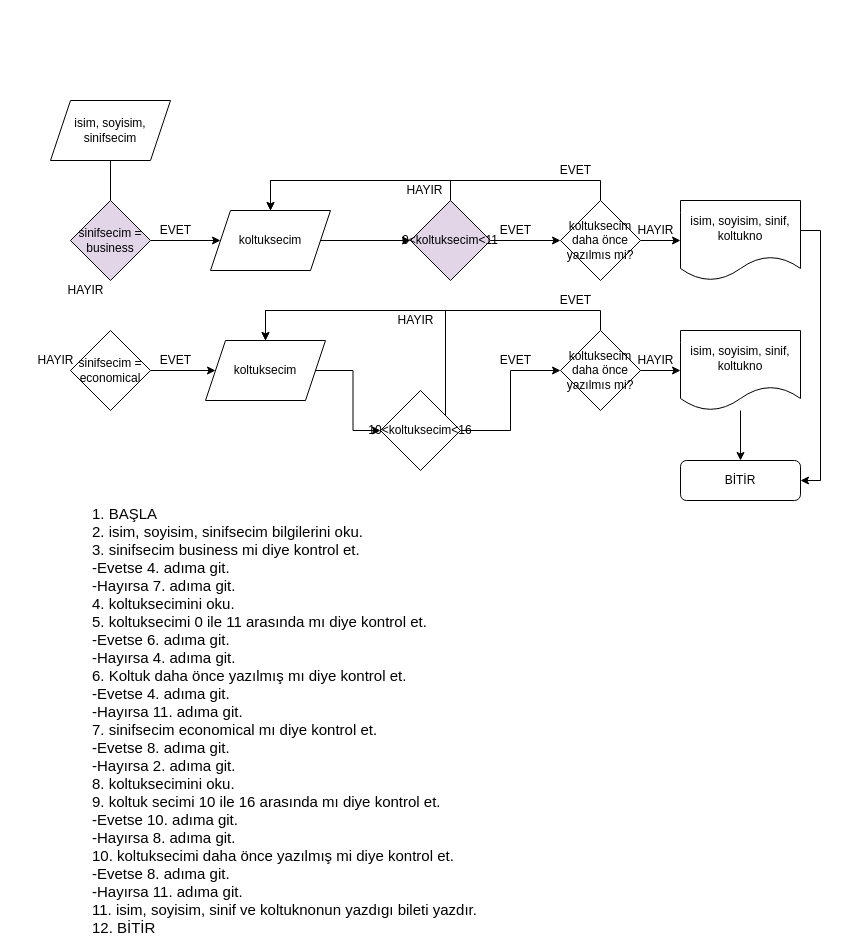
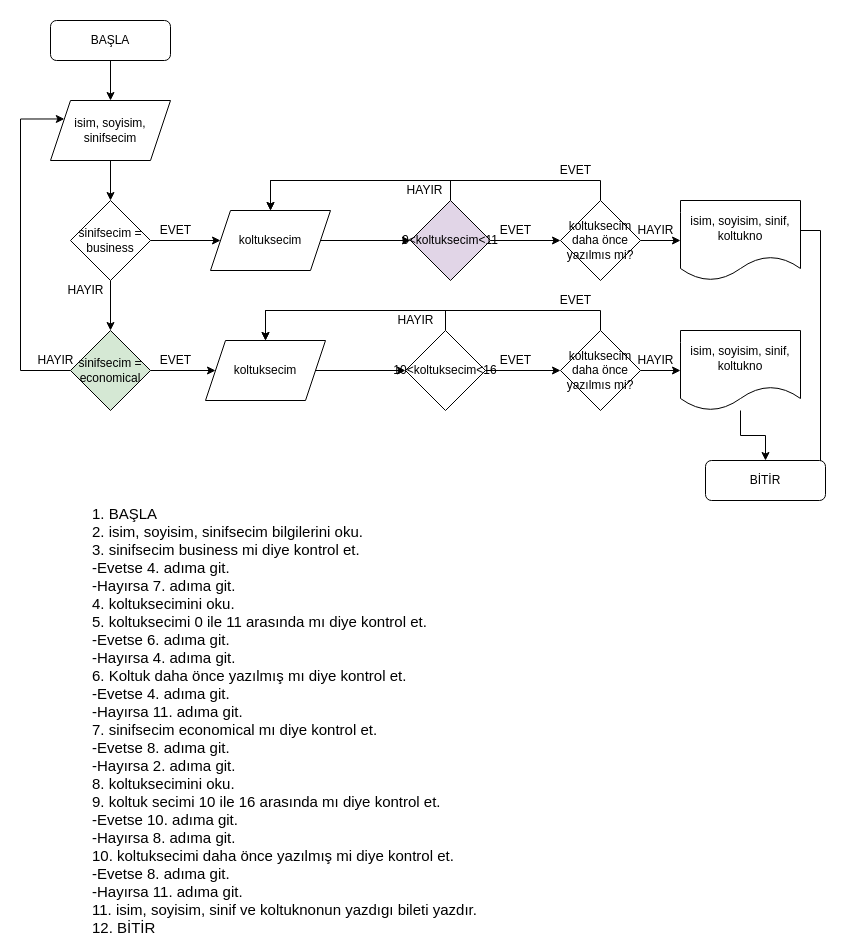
  <mxCell id="0" />
  <mxCell id="1" parent="0" />
- <mxCell id="4" value="" style="edgeStyle=orthogonalEdgeStyle;rounded=0;orthogonalLoop=1;jettySize=auto;html=1;endArrow=none;" edge="1" parent="1" source="5" target="8"><mxGeometry relative="1" as="geometry" /></mxCell>
+ <mxCell id="2" value="" style="edgeStyle=orthogonalEdgeStyle;rounded=0;orthogonalLoop=1;jettySize=auto;html=1;" edge="1" parent="1" source="3" target="5"><mxGeometry relative="1" as="geometry" /></mxCell>
+ <mxCell id="3" value="BAŞLA" style="rounded=1;whiteSpace=wrap;html=1;" vertex="1" parent="1"><mxGeometry x="50" y="20" width="120" height="40" as="geometry" /></mxCell>
+ <mxCell id="4" value="" style="edgeStyle=orthogonalEdgeStyle;rounded=0;orthogonalLoop=1;jettySize=auto;html=1;" edge="1" parent="1" source="5" target="8"><mxGeometry relative="1" as="geometry" /></mxCell>
  <mxCell id="5" value="isim, soyisim, sinifsecim" style="shape=parallelogram;perimeter=parallelogramPerimeter;whiteSpace=wrap;html=1;fixedSize=1;" vertex="1" parent="1"><mxGeometry x="50" y="100" width="120" height="60" as="geometry" /></mxCell>
+ <mxCell id="6" value="" style="edgeStyle=orthogonalEdgeStyle;rounded=0;orthogonalLoop=1;jettySize=auto;html=1;" edge="1" parent="1" source="8" target="11"><mxGeometry relative="1" as="geometry" /></mxCell>
  <mxCell id="7" value="" style="edgeStyle=orthogonalEdgeStyle;rounded=0;orthogonalLoop=1;jettySize=auto;html=1;" edge="1" parent="1" source="8" target="13"><mxGeometry relative="1" as="geometry" /></mxCell>
- <mxCell id="8" value="sinifsecim = business" style="rhombus;whiteSpace=wrap;html=1;fillColor=#e1d5e7;" vertex="1" parent="1"><mxGeometry x="70" y="200" width="80" height="80" as="geometry" /></mxCell>
+ <mxCell id="8" value="sinifsecim = business" style="rhombus;whiteSpace=wrap;html=1;" vertex="1" parent="1"><mxGeometry x="70" y="200" width="80" height="80" as="geometry" /></mxCell>
  <mxCell id="9" value="" style="edgeStyle=orthogonalEdgeStyle;rounded=0;orthogonalLoop=1;jettySize=auto;html=1;" edge="1" parent="1" source="11" target="20"><mxGeometry relative="1" as="geometry" /></mxCell>
- <mxCell id="11" value="sinifsecim = economical" style="rhombus;whiteSpace=wrap;html=1;" vertex="1" parent="1"><mxGeometry x="70" y="330" width="80" height="80" as="geometry" /></mxCell>
+ <mxCell id="10" style="edgeStyle=orthogonalEdgeStyle;rounded=0;orthogonalLoop=1;jettySize=auto;html=1;entryX=0;entryY=0.25;entryDx=0;entryDy=0;" edge="1" parent="1" source="11" target="5"><mxGeometry relative="1" as="geometry"><Array as="points"><mxPoint x="20" y="370" /><mxPoint x="20" y="119" /></Array></mxGeometry></mxCell>
+ <mxCell id="11" value="sinifsecim = economical" style="rhombus;whiteSpace=wrap;html=1;fillColor=#d5e8d4;" vertex="1" parent="1"><mxGeometry x="70" y="330" width="80" height="80" as="geometry" /></mxCell>
  <mxCell id="12" value="" style="edgeStyle=orthogonalEdgeStyle;rounded=0;orthogonalLoop=1;jettySize=auto;html=1;" edge="1" parent="1" source="13" target="16"><mxGeometry relative="1" as="geometry" /></mxCell>
  <mxCell id="13" value="koltuksecim" style="shape=parallelogram;perimeter=parallelogramPerimeter;whiteSpace=wrap;html=1;fixedSize=1;" vertex="1" parent="1"><mxGeometry x="210" y="210" width="120" height="60" as="geometry" /></mxCell>
  <mxCell id="14" value="" style="edgeStyle=orthogonalEdgeStyle;rounded=0;orthogonalLoop=1;jettySize=auto;html=1;" edge="1" parent="1" source="16" target="28"><mxGeometry relative="1" as="geometry" /></mxCell>
  <mxCell id="15" style="edgeStyle=orthogonalEdgeStyle;rounded=0;orthogonalLoop=1;jettySize=auto;html=1;entryX=0.5;entryY=0;entryDx=0;entryDy=0;" edge="1" parent="1" source="16" target="13"><mxGeometry relative="1" as="geometry"><Array as="points"><mxPoint x="450" y="180" /><mxPoint x="270" y="180" /></Array></mxGeometry></mxCell>
  <mxCell id="16" value="0&amp;lt;koltuksecim&amp;lt;11" style="rhombus;whiteSpace=wrap;html=1;fillColor=#e1d5e7;" vertex="1" parent="1"><mxGeometry x="410" y="200" width="80" height="80" as="geometry" /></mxCell>
  <mxCell id="17" style="edgeStyle=orthogonalEdgeStyle;rounded=0;orthogonalLoop=1;jettySize=auto;html=1;entryX=1;entryY=0.5;entryDx=0;entryDy=0;" edge="1" parent="1" source="18" target="32"><mxGeometry relative="1" as="geometry"><Array as="points"><mxPoint x="820" y="230" /><mxPoint x="820" y="480" /></Array></mxGeometry></mxCell>
  <mxCell id="18" value="isim, soyisim, sinif, koltukno" style="shape=document;whiteSpace=wrap;html=1;boundedLbl=1;" vertex="1" parent="1"><mxGeometry x="680" y="200" width="120" height="80" as="geometry" /></mxCell>
  <mxCell id="19" value="" style="edgeStyle=orthogonalEdgeStyle;rounded=0;orthogonalLoop=1;jettySize=auto;html=1;" edge="1" parent="1" source="20" target="23"><mxGeometry relative="1" as="geometry" /></mxCell>
  <mxCell id="20" value="koltuksecim" style="shape=parallelogram;perimeter=parallelogramPerimeter;whiteSpace=wrap;html=1;fixedSize=1;" vertex="1" parent="1"><mxGeometry x="205" y="340" width="120" height="60" as="geometry" /></mxCell>
  <mxCell id="21" value="" style="edgeStyle=orthogonalEdgeStyle;rounded=0;orthogonalLoop=1;jettySize=auto;html=1;" edge="1" parent="1" source="23" target="31"><mxGeometry relative="1" as="geometry" /></mxCell>
  <mxCell id="22" style="edgeStyle=orthogonalEdgeStyle;rounded=0;orthogonalLoop=1;jettySize=auto;html=1;entryX=0.5;entryY=0;entryDx=0;entryDy=0;" edge="1" parent="1" source="23" target="20"><mxGeometry relative="1" as="geometry"><Array as="points"><mxPoint x="445" y="310" /><mxPoint x="265" y="310" /></Array></mxGeometry></mxCell>
- <mxCell id="23" value="10&amp;lt;koltuksecim&amp;lt;16" style="rhombus;whiteSpace=wrap;html=1;" vertex="1" parent="1"><mxGeometry x="380" y="390" width="80" height="80" as="geometry" /></mxCell>
+ <mxCell id="23" value="10&amp;lt;koltuksecim&amp;lt;16" style="rhombus;whiteSpace=wrap;html=1;" vertex="1" parent="1"><mxGeometry x="405" y="330" width="80" height="80" as="geometry" /></mxCell>
  <mxCell id="24" value="" style="edgeStyle=orthogonalEdgeStyle;rounded=0;orthogonalLoop=1;jettySize=auto;html=1;" edge="1" parent="1" source="25" target="32"><mxGeometry relative="1" as="geometry" /></mxCell>
  <mxCell id="25" value="&lt;span&gt;isim, soyisim, sinif, koltukno&lt;/span&gt;" style="shape=document;whiteSpace=wrap;html=1;boundedLbl=1;" vertex="1" parent="1"><mxGeometry x="680" y="330" width="120" height="80" as="geometry" /></mxCell>
  <mxCell id="26" value="" style="edgeStyle=orthogonalEdgeStyle;rounded=0;orthogonalLoop=1;jettySize=auto;html=1;" edge="1" parent="1" source="28" target="18"><mxGeometry relative="1" as="geometry" /></mxCell>
  <mxCell id="27" style="edgeStyle=orthogonalEdgeStyle;rounded=0;orthogonalLoop=1;jettySize=auto;html=1;entryX=0.5;entryY=0;entryDx=0;entryDy=0;" edge="1" parent="1" source="28" target="13"><mxGeometry relative="1" as="geometry"><Array as="points"><mxPoint x="600" y="180" /><mxPoint x="270" y="180" /></Array></mxGeometry></mxCell>
  <mxCell id="28" value="koltuksecim daha önce yazılmıs mi?" style="rhombus;whiteSpace=wrap;html=1;" vertex="1" parent="1"><mxGeometry x="560" y="200" width="80" height="80" as="geometry" /></mxCell>
  <mxCell id="29" value="" style="edgeStyle=orthogonalEdgeStyle;rounded=0;orthogonalLoop=1;jettySize=auto;html=1;" edge="1" parent="1" source="31" target="25"><mxGeometry relative="1" as="geometry" /></mxCell>
  <mxCell id="30" style="edgeStyle=orthogonalEdgeStyle;rounded=0;orthogonalLoop=1;jettySize=auto;html=1;entryX=0.5;entryY=0;entryDx=0;entryDy=0;" edge="1" parent="1" source="31" target="20"><mxGeometry relative="1" as="geometry"><Array as="points"><mxPoint x="600" y="310" /><mxPoint x="265" y="310" /></Array></mxGeometry></mxCell>
  <mxCell id="31" value="koltuksecim daha önce yazılmıs mi?" style="rhombus;whiteSpace=wrap;html=1;" vertex="1" parent="1"><mxGeometry x="560" y="330" width="80" height="80" as="geometry" /></mxCell>
- <mxCell id="32" value="BİTİR" style="rounded=1;whiteSpace=wrap;html=1;" vertex="1" parent="1"><mxGeometry x="680" y="460" width="120" height="40" as="geometry" /></mxCell>
+ <mxCell id="32" value="BİTİR" style="rounded=1;whiteSpace=wrap;html=1;" vertex="1" parent="1"><mxGeometry x="705" y="460" width="120" height="40" as="geometry" /></mxCell>
  <mxCell id="33" value="EVET" style="text;html=1;align=center;verticalAlign=middle;resizable=0;points=[];autosize=1;strokeColor=none;fillColor=none;" vertex="1" parent="1"><mxGeometry x="150" y="220" width="50" height="20" as="geometry" /></mxCell>
  <mxCell id="34" value="EVET" style="text;html=1;align=center;verticalAlign=middle;resizable=0;points=[];autosize=1;strokeColor=none;fillColor=none;" vertex="1" parent="1"><mxGeometry x="490" y="220" width="50" height="20" as="geometry" /></mxCell>
  <mxCell id="35" value="EVET" style="text;html=1;align=center;verticalAlign=middle;resizable=0;points=[];autosize=1;strokeColor=none;fillColor=none;" vertex="1" parent="1"><mxGeometry x="550" y="160" width="50" height="20" as="geometry" /></mxCell>
  <mxCell id="36" value="EVET" style="text;html=1;align=center;verticalAlign=middle;resizable=0;points=[];autosize=1;strokeColor=none;fillColor=none;" vertex="1" parent="1"><mxGeometry x="150" y="350" width="50" height="20" as="geometry" /></mxCell>
  <mxCell id="37" value="EVET" style="text;html=1;align=center;verticalAlign=middle;resizable=0;points=[];autosize=1;strokeColor=none;fillColor=none;" vertex="1" parent="1"><mxGeometry x="490" y="350" width="50" height="20" as="geometry" /></mxCell>
  <mxCell id="38" value="EVET" style="text;html=1;align=center;verticalAlign=middle;resizable=0;points=[];autosize=1;strokeColor=none;fillColor=none;" vertex="1" parent="1"><mxGeometry x="550" y="290" width="50" height="20" as="geometry" /></mxCell>
  <mxCell id="39" value="HAYIR" style="text;html=1;align=center;verticalAlign=middle;resizable=0;points=[];autosize=1;strokeColor=none;fillColor=none;" vertex="1" parent="1"><mxGeometry x="30" y="350" width="50" height="20" as="geometry" /></mxCell>
  <mxCell id="40" value="HAYIR" style="text;html=1;align=center;verticalAlign=middle;resizable=0;points=[];autosize=1;strokeColor=none;fillColor=none;" vertex="1" parent="1"><mxGeometry x="60" y="280" width="50" height="20" as="geometry" /></mxCell>
  <mxCell id="41" value="HAYIR" style="text;html=1;align=center;verticalAlign=middle;resizable=0;points=[];autosize=1;strokeColor=none;fillColor=none;" vertex="1" parent="1"><mxGeometry x="390" y="310" width="50" height="20" as="geometry" /></mxCell>
  <mxCell id="42" value="HAYIR" style="text;html=1;align=center;verticalAlign=middle;resizable=0;points=[];autosize=1;strokeColor=none;fillColor=none;" vertex="1" parent="1"><mxGeometry x="399" y="180" width="50" height="20" as="geometry" /></mxCell>
  <mxCell id="43" value="HAYIR" style="text;html=1;align=center;verticalAlign=middle;resizable=0;points=[];autosize=1;strokeColor=none;fillColor=none;" vertex="1" parent="1"><mxGeometry x="630" y="350" width="50" height="20" as="geometry" /></mxCell>
  <mxCell id="44" value="HAYIR" style="text;html=1;align=center;verticalAlign=middle;resizable=0;points=[];autosize=1;strokeColor=none;fillColor=none;" vertex="1" parent="1"><mxGeometry x="630" y="220" width="50" height="20" as="geometry" /></mxCell>
  <mxCell id="45" value="&lt;div style=&quot;font-size: 15px&quot;&gt;&lt;font style=&quot;font-size: 15px&quot;&gt;1. BAŞLA&lt;/font&gt;&lt;/div&gt;&lt;div style=&quot;font-size: 15px&quot;&gt;&lt;span&gt;&lt;font style=&quot;font-size: 15px&quot;&gt;2. isim, soyisim, sinifsecim bilgilerini oku.&lt;/font&gt;&lt;/span&gt;&lt;/div&gt;&lt;div style=&quot;font-size: 15px&quot;&gt;&lt;span&gt;&lt;font style=&quot;font-size: 15px&quot;&gt;3. sinifsecim business mi diye kontrol et.&lt;/font&gt;&lt;/span&gt;&lt;/div&gt;&lt;div style=&quot;font-size: 15px&quot;&gt;&lt;font style=&quot;font-size: 15px&quot;&gt;-Evetse 4. adıma git.&lt;/font&gt;&lt;/div&gt;&lt;div style=&quot;font-size: 15px&quot;&gt;&lt;font style=&quot;font-size: 15px&quot;&gt;-Hayırsa 7. adıma git.&lt;/font&gt;&lt;/div&gt;&lt;div style=&quot;font-size: 15px&quot;&gt;&lt;font style=&quot;font-size: 15px&quot;&gt;4. koltuksecimini oku.&lt;/font&gt;&lt;/div&gt;&lt;div style=&quot;font-size: 15px&quot;&gt;&lt;font style=&quot;font-size: 15px&quot;&gt;5. koltuksecimi 0 ile 11 arasında mı diye kontrol et.&lt;/font&gt;&lt;/div&gt;&lt;div style=&quot;font-size: 15px&quot;&gt;&lt;font style=&quot;font-size: 15px&quot;&gt;-Evetse 6. adıma git.&lt;/font&gt;&lt;/div&gt;&lt;div style=&quot;font-size: 15px&quot;&gt;&lt;font style=&quot;font-size: 15px&quot;&gt;-Hayırsa 4. adıma git.&lt;/font&gt;&lt;/div&gt;&lt;div style=&quot;font-size: 15px&quot;&gt;&lt;font style=&quot;font-size: 15px&quot;&gt;6. Koltuk daha önce yazılmış mı diye kontrol et.&lt;/font&gt;&lt;/div&gt;&lt;div style=&quot;font-size: 15px&quot;&gt;&lt;font style=&quot;font-size: 15px&quot;&gt;-Evetse 4. adıma git.&lt;/font&gt;&lt;/div&gt;&lt;div style=&quot;font-size: 15px&quot;&gt;&lt;font style=&quot;font-size: 15px&quot;&gt;-Hayırsa 11. adıma git.&lt;/font&gt;&lt;/div&gt;&lt;div style=&quot;font-size: 15px&quot;&gt;&lt;font style=&quot;font-size: 15px&quot;&gt;7. sinifsecim economical mı diye kontrol et.&lt;/font&gt;&lt;/div&gt;&lt;div style=&quot;font-size: 15px&quot;&gt;&lt;font style=&quot;font-size: 15px&quot;&gt;-Evetse 8. adıma git.&lt;/font&gt;&lt;/div&gt;&lt;div style=&quot;font-size: 15px&quot;&gt;&lt;font style=&quot;font-size: 15px&quot;&gt;-Hayırsa 2. adıma git.&lt;/font&gt;&lt;/div&gt;&lt;div style=&quot;font-size: 15px&quot;&gt;&lt;font style=&quot;font-size: 15px&quot;&gt;8. koltuksecimini oku.&lt;/font&gt;&lt;/div&gt;&lt;div style=&quot;font-size: 15px&quot;&gt;&lt;font style=&quot;font-size: 15px&quot;&gt;9. koltuk secimi 10 ile 16 arasında mı diye kontrol et.&lt;/font&gt;&lt;/div&gt;&lt;div style=&quot;font-size: 15px&quot;&gt;&lt;font style=&quot;font-size: 15px&quot;&gt;-Evetse 10. adıma git.&lt;/font&gt;&lt;/div&gt;&lt;div style=&quot;font-size: 15px&quot;&gt;&lt;font style=&quot;font-size: 15px&quot;&gt;-Hayırsa 8. adıma git.&lt;/font&gt;&lt;/div&gt;&lt;div style=&quot;font-size: 15px&quot;&gt;&lt;font style=&quot;font-size: 15px&quot;&gt;10. koltuksecimi daha önce yazılmış mi diye kontrol et.&lt;/font&gt;&lt;/div&gt;&lt;div style=&quot;font-size: 15px&quot;&gt;&lt;font style=&quot;font-size: 15px&quot;&gt;-Evetse 8. adıma git.&lt;/font&gt;&lt;/div&gt;&lt;div style=&quot;font-size: 15px&quot;&gt;&lt;font style=&quot;font-size: 15px&quot;&gt;-Hayırsa 11. adıma git.&lt;/font&gt;&lt;/div&gt;&lt;div style=&quot;font-size: 15px&quot;&gt;&lt;font style=&quot;font-size: 15px&quot;&gt;11. isim, soyisim, sinif ve koltuknonun yazdıgı bileti yazdır.&lt;/font&gt;&lt;/div&gt;&lt;div style=&quot;font-size: 15px&quot;&gt;&lt;font style=&quot;font-size: 15px&quot;&gt;12. BİTİR&lt;/font&gt;&lt;/div&gt;" style="text;html=1;align=left;verticalAlign=middle;resizable=0;points=[];autosize=1;strokeColor=none;fillColor=none;" vertex="1" parent="1"><mxGeometry x="90" y="550" width="400" height="340" as="geometry" /></mxCell>
